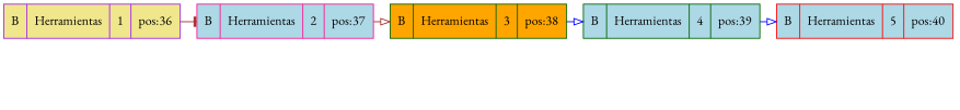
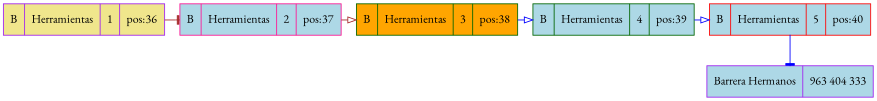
  digraph {
    fontname="EB Garamond"
    splines=ortho
    node [color=purple fillcolor=lightblue fontname="EB Garamond" shape=record style=filled]
    edge [arrowhead=onormal color=blue fontname="EB Garamond"]
    n1 [fillcolor=khaki label="B|Herramientas|1|pos:36"]
    n2 [color=deeppink label="B|Herramientas|2|pos:37"]
    n3 [color=darkgreen fillcolor=orange label="B|Herramientas|3|pos:38"]
    n4 [color=darkgreen label="B|Herramientas|4|pos:39"]
    n5 [color=red label="B|Herramientas|5|pos:40"]
+   n6 [label="Barrera Hermanos|963 404 333"]
    subgraph sub_1 {
      rank=same
      n1
      n2
      n3
      n4
      n5
    }
    n1 -> n2 [arrowhead=tee color=brown]
    n2 -> n3 [color=brown]
    n3 -> n4
    n4 -> n5
+   n5 -> n6 [arrowhead=tee]
  }
